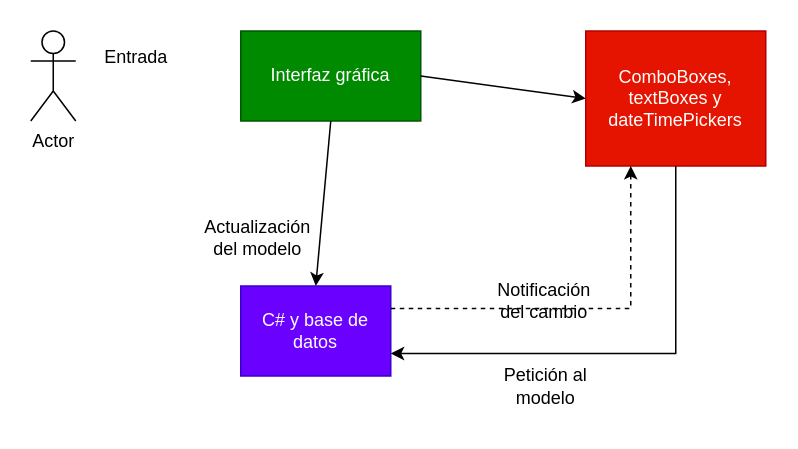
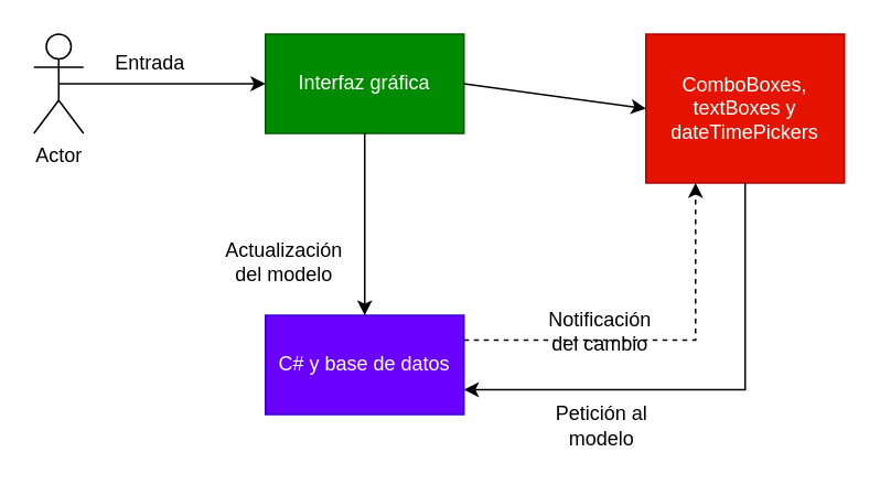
  <mxCell id="0" />
  <mxCell id="1" parent="0" />
  <mxCell id="2" value="Actor" style="shape=umlActor;verticalLabelPosition=bottom;verticalAlign=top;html=1;outlineConnect=0;" vertex="1" parent="1"><mxGeometry x="20" y="20" width="30" height="60" as="geometry" /></mxCell>
  <mxCell id="3" value="Interfaz gráfica" style="rounded=0;whiteSpace=wrap;html=1;fillColor=#008a00;strokeColor=#005700;fontColor=#ffffff;fillStyle=solid;" vertex="1" parent="1"><mxGeometry x="160" y="20" width="120" height="60" as="geometry" /></mxCell>
- <mxCell id="4" value="C# y base de datos" style="rounded=0;whiteSpace=wrap;html=1;fillColor=#6a00ff;strokeColor=#3700CC;fontColor=#ffffff;" vertex="1" parent="1"><mxGeometry x="160" y="190" width="100" height="60" as="geometry" /></mxCell>
+ <mxCell id="4" value="C# y base de datos" style="rounded=0;whiteSpace=wrap;html=1;fillColor=#6a00ff;strokeColor=#3700CC;fontColor=#ffffff;" vertex="1" parent="1"><mxGeometry x="160" y="190" width="120" height="60" as="geometry" /></mxCell>
  <mxCell id="5" value="ComboBoxes, textBoxes y dateTimePickers" style="rounded=0;whiteSpace=wrap;html=1;fillColor=#e51400;strokeColor=#B20000;fontColor=#ffffff;" vertex="1" parent="1"><mxGeometry x="390" y="20" width="120" height="90" as="geometry" /></mxCell>
  <mxCell id="6" value="" style="endArrow=classic;html=1;rounded=0;dashed=1;exitX=1;exitY=0.25;exitDx=0;exitDy=0;entryX=0.25;entryY=1;entryDx=0;entryDy=0;" edge="1" parent="1" source="4" target="5"><mxGeometry width="50" height="50" relative="1" as="geometry"><mxPoint x="310" y="210" as="sourcePoint" /><mxPoint x="360" y="160" as="targetPoint" /><Array as="points"><mxPoint x="420" y="205" /></Array></mxGeometry></mxCell>
  <mxCell id="7" value="" style="endArrow=classic;html=1;rounded=0;exitX=0.5;exitY=1;exitDx=0;exitDy=0;entryX=1;entryY=0.75;entryDx=0;entryDy=0;" edge="1" parent="1" source="5" target="4"><mxGeometry width="50" height="50" relative="1" as="geometry"><mxPoint x="330" y="120" as="sourcePoint" /><mxPoint x="380" y="70" as="targetPoint" /><Array as="points"><mxPoint x="450" y="235" /></Array></mxGeometry></mxCell>
  <mxCell id="8" value="" style="endArrow=classic;html=1;rounded=0;exitX=0.5;exitY=1;exitDx=0;exitDy=0;entryX=0.5;entryY=0;entryDx=0;entryDy=0;" edge="1" parent="1" source="3" target="4"><mxGeometry width="50" height="50" relative="1" as="geometry"><mxPoint x="330" y="120" as="sourcePoint" /><mxPoint x="380" y="70" as="targetPoint" /></mxGeometry></mxCell>
  <mxCell id="9" value="" style="endArrow=classic;html=1;rounded=0;exitX=1;exitY=0.5;exitDx=0;exitDy=0;entryX=0;entryY=0.5;entryDx=0;entryDy=0;" edge="1" parent="1" source="3" target="5"><mxGeometry width="50" height="50" relative="1" as="geometry"><mxPoint x="330" y="120" as="sourcePoint" /><mxPoint x="380" y="70" as="targetPoint" /></mxGeometry></mxCell>
+ <mxCell id="10" value="" style="endArrow=classic;html=1;rounded=0;exitX=0.5;exitY=0.5;exitDx=0;exitDy=0;exitPerimeter=0;entryX=0;entryY=0.5;entryDx=0;entryDy=0;" edge="1" parent="1" source="2" target="3"><mxGeometry width="50" height="50" relative="1" as="geometry"><mxPoint x="250" y="110" as="sourcePoint" /><mxPoint x="300" y="60" as="targetPoint" /></mxGeometry></mxCell>
  <mxCell id="11" value="Actualización&lt;br&gt;del modelo" style="text;html=1;align=center;verticalAlign=middle;resizable=0;points=[];autosize=1;strokeColor=none;fillColor=none;" vertex="1" parent="1"><mxGeometry x="126" y="138" width="90" height="40" as="geometry" /></mxCell>
  <mxCell id="12" value="Notificación&lt;br&gt;del cambio" style="text;html=1;align=center;verticalAlign=middle;resizable=0;points=[];autosize=1;strokeColor=none;fillColor=none;" vertex="1" parent="1"><mxGeometry x="317" y="180" width="90" height="40" as="geometry" /></mxCell>
  <mxCell id="13" value="Petición al&lt;br&gt;modelo" style="text;html=1;align=center;verticalAlign=middle;resizable=0;points=[];autosize=1;strokeColor=none;fillColor=none;" vertex="1" parent="1"><mxGeometry x="323" y="237" width="80" height="40" as="geometry" /></mxCell>
  <mxCell id="14" value="Entrada" style="text;html=1;align=center;verticalAlign=middle;resizable=0;points=[];autosize=1;strokeColor=none;fillColor=none;" vertex="1" parent="1"><mxGeometry x="55" y="23" width="70" height="30" as="geometry" /></mxCell>
